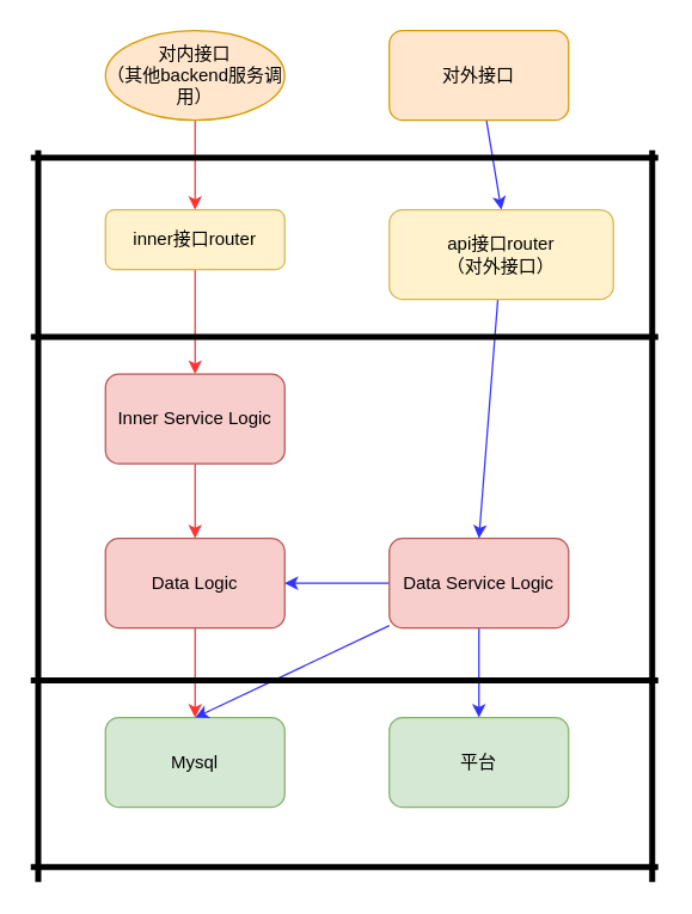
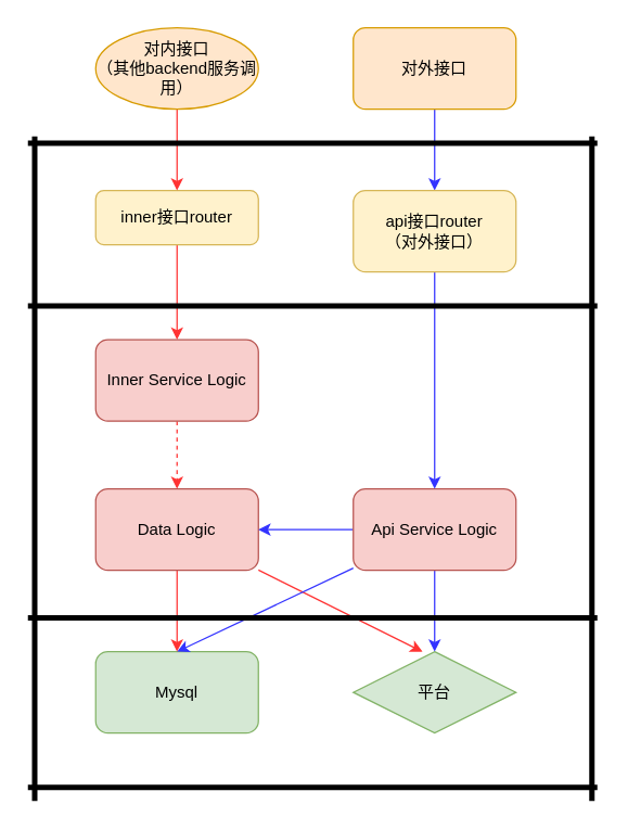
  <mxCell id="0" />
  <mxCell id="1" parent="0" />
  <mxCell id="2" value="Mysql" style="rounded=1;whiteSpace=wrap;html=1;fillColor=#d5e8d4;strokeColor=#82b366;" vertex="1" parent="1"><mxGeometry x="70" y="480" width="120" height="60" as="geometry" /></mxCell>
- <mxCell id="3" value="平台" style="rounded=1;whiteSpace=wrap;html=1;fillColor=#d5e8d4;strokeColor=#82b366;" vertex="1" parent="1"><mxGeometry x="260" y="480" width="120" height="60" as="geometry" /></mxCell>
+ <mxCell id="3" value="平台" style="rhombus;whiteSpace=wrap;html=1;fillColor=#d5e8d4;strokeColor=#82b366;" vertex="1" parent="1"><mxGeometry x="260" y="480" width="120" height="60" as="geometry" /></mxCell>
  <mxCell id="4" style="edgeStyle=none;rounded=0;orthogonalLoop=1;jettySize=auto;html=1;entryX=0.5;entryY=0;entryDx=0;entryDy=0;strokeColor=#FF3333;" edge="1" parent="1" source="6" target="2"><mxGeometry relative="1" as="geometry" /></mxCell>
+ <mxCell id="5" style="edgeStyle=none;rounded=0;orthogonalLoop=1;jettySize=auto;html=1;entryX=0.425;entryY=0;entryDx=0;entryDy=0;entryPerimeter=0;strokeColor=#FF3333;" edge="1" parent="1" source="6" target="3"><mxGeometry relative="1" as="geometry" /></mxCell>
  <mxCell id="6" value="Data Logic" style="rounded=1;whiteSpace=wrap;html=1;fillColor=#f8cecc;strokeColor=#b85450;" vertex="1" parent="1"><mxGeometry x="70" y="360" width="120" height="60" as="geometry" /></mxCell>
  <mxCell id="7" style="edgeStyle=orthogonalEdgeStyle;rounded=0;orthogonalLoop=1;jettySize=auto;html=1;entryX=1;entryY=0.5;entryDx=0;entryDy=0;strokeColor=#3333FF;" edge="1" parent="1" source="10" target="6"><mxGeometry relative="1" as="geometry" /></mxCell>
  <mxCell id="8" style="rounded=0;orthogonalLoop=1;jettySize=auto;html=1;entryX=0.5;entryY=0;entryDx=0;entryDy=0;strokeColor=#3333FF;" edge="1" parent="1" source="10" target="2"><mxGeometry relative="1" as="geometry" /></mxCell>
  <mxCell id="9" style="edgeStyle=orthogonalEdgeStyle;rounded=0;orthogonalLoop=1;jettySize=auto;html=1;entryX=0.5;entryY=0;entryDx=0;entryDy=0;strokeColor=#3333FF;" edge="1" parent="1" source="10" target="3"><mxGeometry relative="1" as="geometry" /></mxCell>
- <mxCell id="10" value="Data Service Logic" style="rounded=1;whiteSpace=wrap;html=1;fillColor=#f8cecc;strokeColor=#b85450;" vertex="1" parent="1"><mxGeometry x="260" y="360" width="120" height="60" as="geometry" /></mxCell>
+ <mxCell id="10" value="Api Service Logic" style="rounded=1;whiteSpace=wrap;html=1;fillColor=#f8cecc;strokeColor=#b85450;" vertex="1" parent="1"><mxGeometry x="260" y="360" width="120" height="60" as="geometry" /></mxCell>
  <mxCell id="11" style="edgeStyle=none;rounded=0;orthogonalLoop=1;jettySize=auto;html=1;entryX=0.5;entryY=0;entryDx=0;entryDy=0;strokeColor=#3333FF;" edge="1" parent="1" source="12" target="16"><mxGeometry relative="1" as="geometry" /></mxCell>
  <mxCell id="12" value="对外接口" style="rounded=1;whiteSpace=wrap;html=1;fillColor=#ffe6cc;strokeColor=#d79b00;" vertex="1" parent="1"><mxGeometry x="260" y="20" width="120" height="60" as="geometry" /></mxCell>
- <mxCell id="13" style="edgeStyle=orthogonalEdgeStyle;rounded=0;orthogonalLoop=1;jettySize=auto;html=1;entryX=0.5;entryY=0;entryDx=0;entryDy=0;strokeColor=#FF3333;" edge="1" parent="1" source="14" target="6"><mxGeometry relative="1" as="geometry" /></mxCell>
+ <mxCell id="13" style="edgeStyle=orthogonalEdgeStyle;rounded=0;orthogonalLoop=1;jettySize=auto;html=1;entryX=0.5;entryY=0;entryDx=0;entryDy=0;strokeColor=#FF3333;dashed=1;" edge="1" parent="1" source="14" target="6"><mxGeometry relative="1" as="geometry" /></mxCell>
  <mxCell id="14" value="Inner Service Logic" style="rounded=1;whiteSpace=wrap;html=1;fillColor=#f8cecc;strokeColor=#b85450;" vertex="1" parent="1"><mxGeometry x="70" y="250" width="120" height="60" as="geometry" /></mxCell>
  <mxCell id="15" style="edgeStyle=none;rounded=0;orthogonalLoop=1;jettySize=auto;html=1;entryX=0.5;entryY=0;entryDx=0;entryDy=0;strokeColor=#3333FF;" edge="1" parent="1" source="16" target="10"><mxGeometry relative="1" as="geometry" /></mxCell>
- <mxCell id="16" value="api接口router&lt;br&gt;（对外接口）" style="rounded=1;whiteSpace=wrap;html=1;fillColor=#fff2cc;strokeColor=#d6b656;" vertex="1" parent="1"><mxGeometry x="260" y="140" width="150" height="60" as="geometry" /></mxCell>
+ <mxCell id="16" value="api接口router&lt;br&gt;（对外接口）" style="rounded=1;whiteSpace=wrap;html=1;fillColor=#fff2cc;strokeColor=#d6b656;" vertex="1" parent="1"><mxGeometry x="260" y="140" width="120" height="60" as="geometry" /></mxCell>
  <mxCell id="17" style="edgeStyle=orthogonalEdgeStyle;rounded=0;orthogonalLoop=1;jettySize=auto;html=1;entryX=0.5;entryY=0;entryDx=0;entryDy=0;strokeColor=#FF3333;" edge="1" parent="1" source="18" target="14"><mxGeometry relative="1" as="geometry" /></mxCell>
  <mxCell id="18" value="inner接口router" style="rounded=1;whiteSpace=wrap;html=1;fillColor=#fff2cc;strokeColor=#d6b656;" vertex="1" parent="1"><mxGeometry x="70" y="140" width="120" height="40" as="geometry" /></mxCell>
  <mxCell id="19" style="edgeStyle=orthogonalEdgeStyle;rounded=0;orthogonalLoop=1;jettySize=auto;html=1;entryX=0.5;entryY=0;entryDx=0;entryDy=0;strokeColor=#FF3333;" edge="1" parent="1" source="20" target="18"><mxGeometry relative="1" as="geometry" /></mxCell>
  <mxCell id="20" value="对内接口&lt;br&gt;（其他backend服务调用）" style="ellipse;whiteSpace=wrap;html=1;fillColor=#ffe6cc;strokeColor=#d79b00;" vertex="1" parent="1"><mxGeometry x="70" y="20" width="120" height="60" as="geometry" /></mxCell>
  <mxCell id="21" value="" style="line;strokeWidth=4;html=1;perimeter=backbonePerimeter;points=[];outlineConnect=0;" vertex="1" parent="1"><mxGeometry x="20" y="575" width="420" height="10" as="geometry" /></mxCell>
  <mxCell id="22" value="" style="line;strokeWidth=4;html=1;perimeter=backbonePerimeter;points=[];outlineConnect=0;" vertex="1" parent="1"><mxGeometry x="20" y="450" width="420" height="10" as="geometry" /></mxCell>
  <mxCell id="23" value="" style="line;strokeWidth=4;html=1;perimeter=backbonePerimeter;points=[];outlineConnect=0;" vertex="1" parent="1"><mxGeometry x="20" y="220" width="420" height="10" as="geometry" /></mxCell>
  <mxCell id="24" value="" style="line;strokeWidth=4;html=1;perimeter=backbonePerimeter;points=[];outlineConnect=0;" vertex="1" parent="1"><mxGeometry x="20" y="100" width="420" height="10" as="geometry" /></mxCell>
  <mxCell id="25" value="" style="line;strokeWidth=4;direction=south;html=1;perimeter=backbonePerimeter;points=[];outlineConnect=0;" vertex="1" parent="1"><mxGeometry x="20" y="100" width="10" height="490" as="geometry" /></mxCell>
  <mxCell id="26" value="" style="line;strokeWidth=4;direction=south;html=1;perimeter=backbonePerimeter;points=[];outlineConnect=0;" vertex="1" parent="1"><mxGeometry x="431" y="100" width="10" height="490" as="geometry" /></mxCell>
